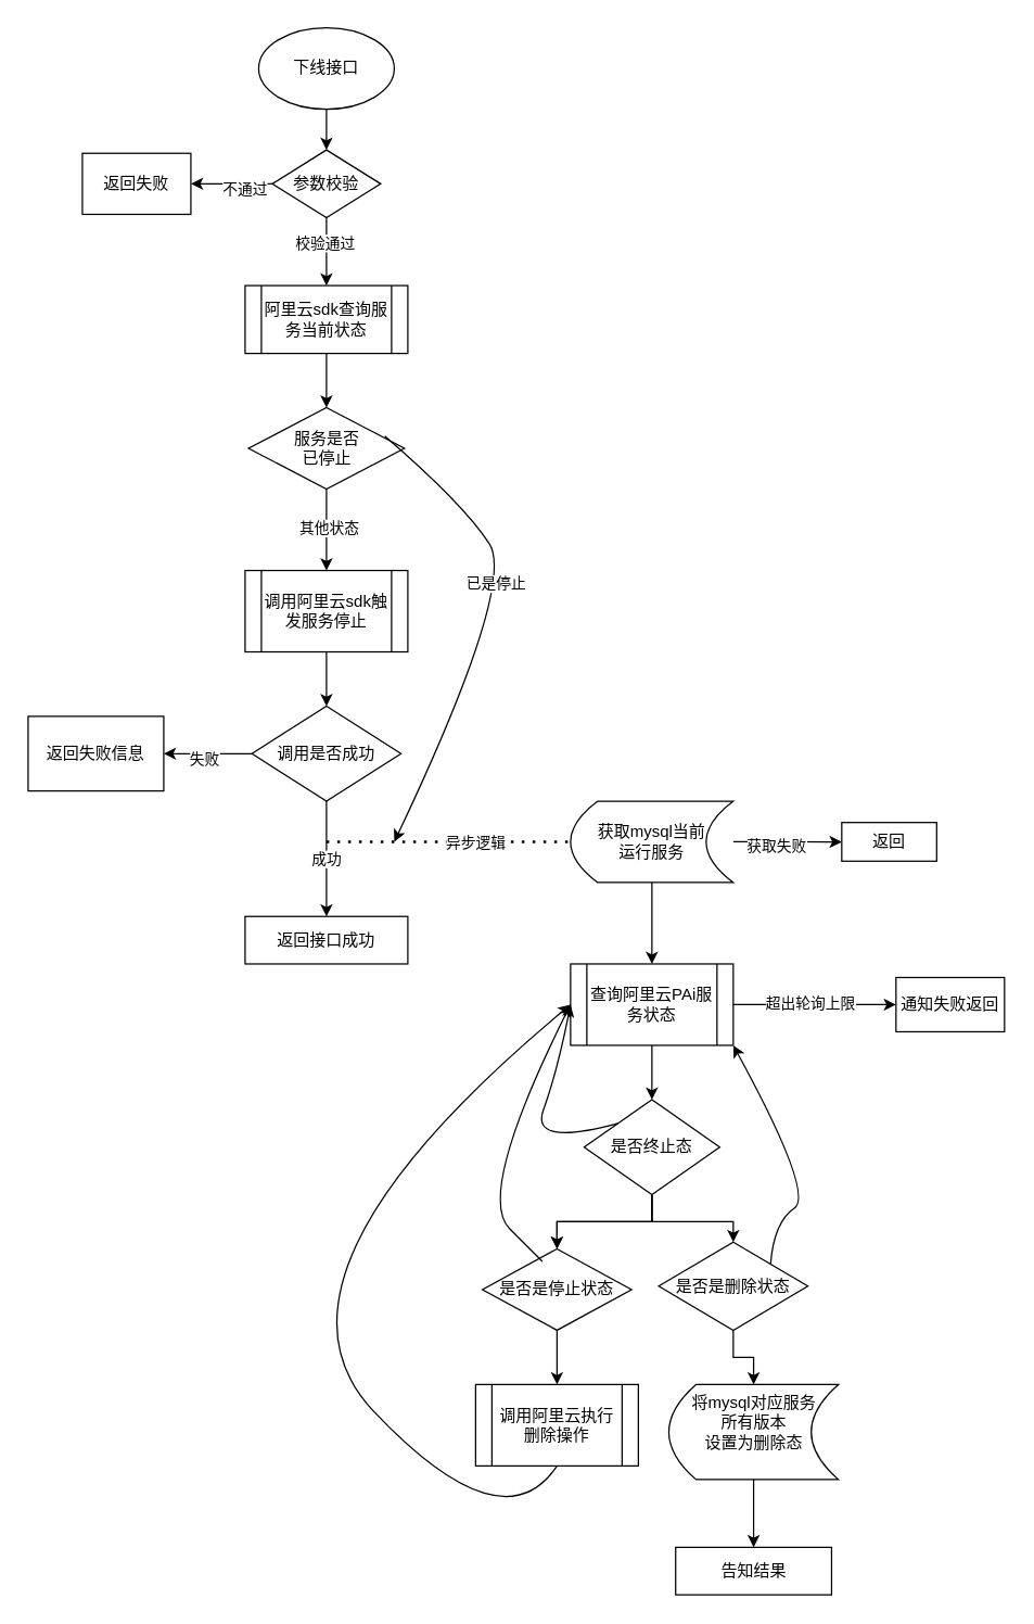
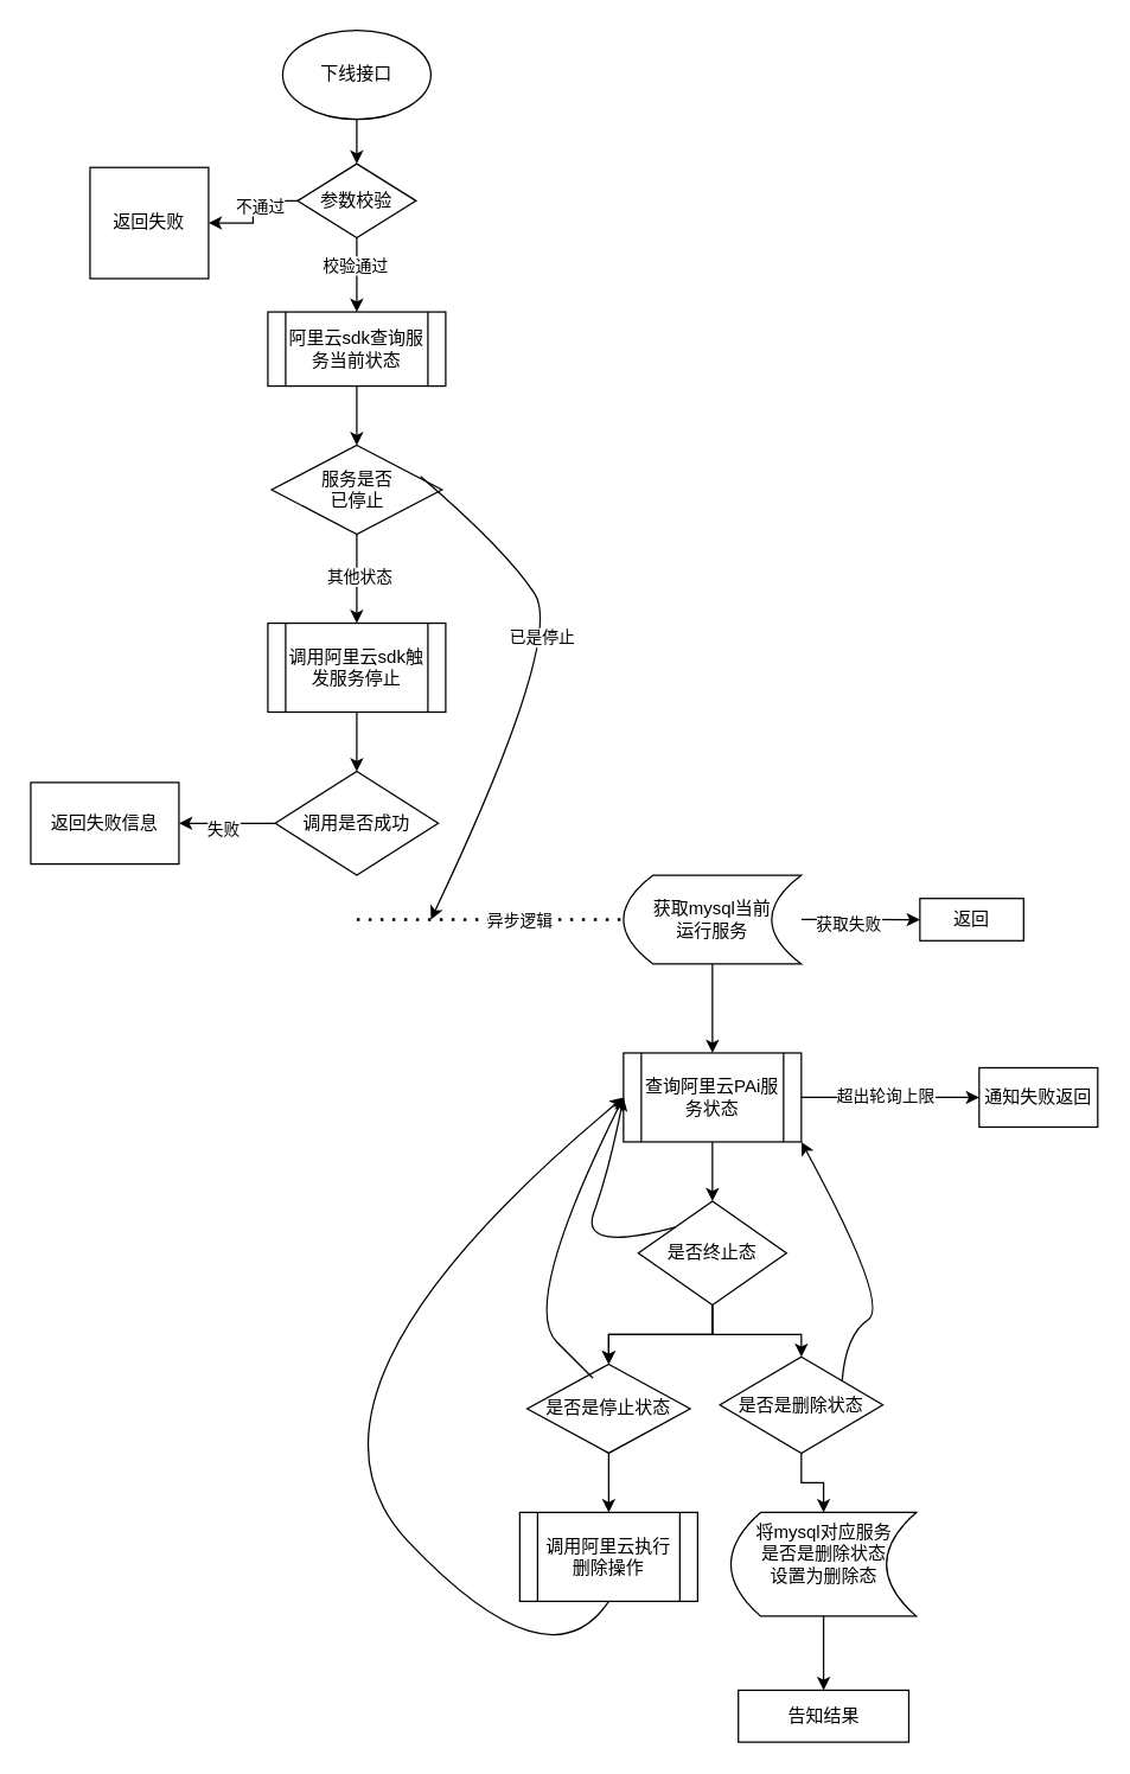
  <mxCell id="0" />
  <mxCell id="1" parent="0" />
  <mxCell id="2" value="" style="edgeStyle=orthogonalEdgeStyle;rounded=0;orthogonalLoop=1;jettySize=auto;html=1;" parent="1" source="3" target="8" edge="1"><mxGeometry relative="1" as="geometry" /></mxCell>
  <mxCell id="3" value="下线接口" style="ellipse;whiteSpace=wrap;html=1;" parent="1" vertex="1"><mxGeometry x="190" y="20" width="100" height="60" as="geometry" /></mxCell>
  <mxCell id="4" value="" style="edgeStyle=orthogonalEdgeStyle;rounded=0;orthogonalLoop=1;jettySize=auto;html=1;" parent="1" source="8" target="9" edge="1"><mxGeometry relative="1" as="geometry" /></mxCell>
  <mxCell id="5" value="不通过" style="edgeLabel;html=1;align=center;verticalAlign=middle;resizable=0;points=[];" parent="4" vertex="1" connectable="0"><mxGeometry x="-0.3" y="3" relative="1" as="geometry"><mxPoint as="offset" /></mxGeometry></mxCell>
  <mxCell id="6" value="" style="edgeStyle=orthogonalEdgeStyle;rounded=0;orthogonalLoop=1;jettySize=auto;html=1;" parent="1" source="8" target="11" edge="1"><mxGeometry relative="1" as="geometry"><mxPoint x="240" y="210" as="targetPoint" /></mxGeometry></mxCell>
  <mxCell id="7" value="校验通过" style="edgeLabel;html=1;align=center;verticalAlign=middle;resizable=0;points=[];" parent="6" vertex="1" connectable="0"><mxGeometry x="-0.286" y="-2" relative="1" as="geometry"><mxPoint as="offset" /></mxGeometry></mxCell>
  <mxCell id="8" value="参数校验" style="rhombus;whiteSpace=wrap;html=1;" parent="1" vertex="1"><mxGeometry x="200" y="110" width="80" height="50" as="geometry" /></mxCell>
- <mxCell id="9" value="返回失败" style="rounded=0;whiteSpace=wrap;html=1;" parent="1" vertex="1"><mxGeometry x="60" y="112.5" width="80" height="45" as="geometry" /></mxCell>
+ <mxCell id="9" value="返回失败" style="rounded=0;whiteSpace=wrap;html=1;" parent="1" vertex="1"><mxGeometry x="60" y="112.5" width="80" height="75" as="geometry" /></mxCell>
  <mxCell id="10" value="" style="edgeStyle=orthogonalEdgeStyle;rounded=0;orthogonalLoop=1;jettySize=auto;html=1;" parent="1" source="11" target="14" edge="1"><mxGeometry relative="1" as="geometry" /></mxCell>
  <mxCell id="11" value="阿里云sdk查询服务当前状态" style="shape=process;whiteSpace=wrap;html=1;backgroundOutline=1;" parent="1" vertex="1"><mxGeometry x="180" y="210" width="120" height="50" as="geometry" /></mxCell>
  <mxCell id="12" value="" style="edgeStyle=orthogonalEdgeStyle;rounded=0;orthogonalLoop=1;jettySize=auto;html=1;" parent="1" source="14" target="16" edge="1"><mxGeometry relative="1" as="geometry" /></mxCell>
  <mxCell id="13" value="其他状态" style="edgeLabel;html=1;align=center;verticalAlign=middle;resizable=0;points=[];" parent="12" vertex="1" connectable="0"><mxGeometry x="-0.075" y="1" relative="1" as="geometry"><mxPoint as="offset" /></mxGeometry></mxCell>
  <mxCell id="14" value="服务是否&lt;div&gt;已停止&lt;/div&gt;" style="rhombus;whiteSpace=wrap;html=1;" parent="1" vertex="1"><mxGeometry x="182.5" y="300" width="115" height="60" as="geometry" /></mxCell>
  <mxCell id="15" value="" style="edgeStyle=orthogonalEdgeStyle;rounded=0;orthogonalLoop=1;jettySize=auto;html=1;" parent="1" source="16" target="20" edge="1"><mxGeometry relative="1" as="geometry" /></mxCell>
  <mxCell id="16" value="调用阿里云sdk触发服务停止" style="shape=process;whiteSpace=wrap;html=1;backgroundOutline=1;" parent="1" vertex="1"><mxGeometry x="180" y="420" width="120" height="60" as="geometry" /></mxCell>
  <mxCell id="17" value="" style="edgeStyle=orthogonalEdgeStyle;rounded=0;orthogonalLoop=1;jettySize=auto;html=1;" parent="1" source="20" target="21" edge="1"><mxGeometry relative="1" as="geometry" /></mxCell>
  <mxCell id="18" value="失败" style="edgeLabel;html=1;align=center;verticalAlign=middle;resizable=0;points=[];" parent="17" vertex="1" connectable="0"><mxGeometry x="0.12" y="3" relative="1" as="geometry"><mxPoint as="offset" /></mxGeometry></mxCell>
- <mxCell id="19" value="成功" style="edgeStyle=orthogonalEdgeStyle;rounded=0;orthogonalLoop=1;jettySize=auto;html=1;" parent="1" source="20" target="22" edge="1"><mxGeometry relative="1" as="geometry" /></mxCell>
  <mxCell id="20" value="调用是否成功" style="rhombus;whiteSpace=wrap;html=1;" parent="1" vertex="1"><mxGeometry x="185" y="520" width="110" height="70" as="geometry" /></mxCell>
  <mxCell id="21" value="返回失败信息" style="whiteSpace=wrap;html=1;" parent="1" vertex="1"><mxGeometry x="20" y="527.5" width="100" height="55" as="geometry" /></mxCell>
- <mxCell id="22" value="返回接口成功" style="whiteSpace=wrap;html=1;" parent="1" vertex="1"><mxGeometry x="180" y="675" width="120" height="35" as="geometry" /></mxCell>
  <mxCell id="23" value="" style="endArrow=none;dashed=1;html=1;dashPattern=1 3;strokeWidth=2;rounded=0;" parent="1" edge="1"><mxGeometry width="50" height="50" relative="1" as="geometry"><mxPoint x="240" y="620" as="sourcePoint" /><mxPoint x="420" y="620" as="targetPoint" /></mxGeometry></mxCell>
  <mxCell id="24" value="异步逻辑" style="edgeLabel;html=1;align=center;verticalAlign=middle;resizable=0;points=[];" parent="23" vertex="1" connectable="0"><mxGeometry x="0.211" relative="1" as="geometry"><mxPoint as="offset" /></mxGeometry></mxCell>
  <mxCell id="25" value="" style="edgeStyle=orthogonalEdgeStyle;rounded=0;orthogonalLoop=1;jettySize=auto;html=1;" parent="1" source="28" target="29" edge="1"><mxGeometry relative="1" as="geometry" /></mxCell>
  <mxCell id="26" value="获取失败" style="edgeLabel;html=1;align=center;verticalAlign=middle;resizable=0;points=[];" parent="25" vertex="1" connectable="0"><mxGeometry x="-0.23" y="-1" relative="1" as="geometry"><mxPoint y="1" as="offset" /></mxGeometry></mxCell>
  <mxCell id="27" value="" style="edgeStyle=orthogonalEdgeStyle;rounded=0;orthogonalLoop=1;jettySize=auto;html=1;" parent="1" source="28" target="33" edge="1"><mxGeometry relative="1" as="geometry"><mxPoint x="480" y="700" as="targetPoint" /></mxGeometry></mxCell>
  <mxCell id="28" value="获取mysql当前&lt;div&gt;运行服务&lt;/div&gt;" style="shape=dataStorage;whiteSpace=wrap;html=1;fixedSize=1;" parent="1" vertex="1"><mxGeometry x="420" y="590" width="120" height="60" as="geometry" /></mxCell>
  <mxCell id="29" value="返回" style="whiteSpace=wrap;html=1;" parent="1" vertex="1"><mxGeometry x="620" y="605.75" width="70" height="28.5" as="geometry" /></mxCell>
  <mxCell id="30" value="" style="edgeStyle=orthogonalEdgeStyle;rounded=0;orthogonalLoop=1;jettySize=auto;html=1;" parent="1" source="33" target="37" edge="1"><mxGeometry relative="1" as="geometry" /></mxCell>
  <mxCell id="31" value="" style="edgeStyle=orthogonalEdgeStyle;rounded=0;orthogonalLoop=1;jettySize=auto;html=1;" parent="1" source="33" target="40" edge="1"><mxGeometry relative="1" as="geometry" /></mxCell>
  <mxCell id="32" value="超出轮询上限" style="edgeLabel;html=1;align=center;verticalAlign=middle;resizable=0;points=[];" parent="31" vertex="1" connectable="0"><mxGeometry x="-0.075" y="2" relative="1" as="geometry"><mxPoint as="offset" /></mxGeometry></mxCell>
  <mxCell id="33" value="查询阿里云PAi服务状态" style="shape=process;whiteSpace=wrap;html=1;backgroundOutline=1;" parent="1" vertex="1"><mxGeometry x="420" y="710" width="120" height="60" as="geometry" /></mxCell>
  <mxCell id="34" value="" style="edgeStyle=orthogonalEdgeStyle;rounded=0;orthogonalLoop=1;jettySize=auto;html=1;" parent="1" source="37" target="39" edge="1"><mxGeometry relative="1" as="geometry" /></mxCell>
  <mxCell id="35" value="" style="edgeStyle=orthogonalEdgeStyle;rounded=0;orthogonalLoop=1;jettySize=auto;html=1;" parent="1" source="37" target="39" edge="1"><mxGeometry relative="1" as="geometry" /></mxCell>
  <mxCell id="36" value="" style="edgeStyle=orthogonalEdgeStyle;rounded=0;orthogonalLoop=1;jettySize=auto;html=1;" parent="1" source="37" target="45" edge="1"><mxGeometry relative="1" as="geometry" /></mxCell>
  <mxCell id="37" value="是否终止态" style="rhombus;whiteSpace=wrap;html=1;" parent="1" vertex="1"><mxGeometry x="430" y="810" width="100" height="70" as="geometry" /></mxCell>
  <mxCell id="38" value="" style="edgeStyle=orthogonalEdgeStyle;rounded=0;orthogonalLoop=1;jettySize=auto;html=1;" parent="1" source="39" target="43" edge="1"><mxGeometry relative="1" as="geometry"><mxPoint x="410" y="1060" as="targetPoint" /></mxGeometry></mxCell>
  <mxCell id="39" value="是否是停止状态" style="rhombus;whiteSpace=wrap;html=1;" parent="1" vertex="1"><mxGeometry x="355" y="920" width="110" height="60" as="geometry" /></mxCell>
  <mxCell id="40" value="通知失败返回" style="whiteSpace=wrap;html=1;" parent="1" vertex="1"><mxGeometry x="660" y="720" width="80" height="40" as="geometry" /></mxCell>
  <mxCell id="41" value="" style="curved=1;endArrow=classic;html=1;rounded=0;exitX=0;exitY=0;exitDx=0;exitDy=0;entryX=0;entryY=0.5;entryDx=0;entryDy=0;" parent="1" source="37" target="33" edge="1"><mxGeometry width="50" height="50" relative="1" as="geometry"><mxPoint x="360" y="780" as="sourcePoint" /><mxPoint x="410" y="730" as="targetPoint" /><Array as="points"><mxPoint x="390" y="845" /><mxPoint x="410" y="790" /></Array></mxGeometry></mxCell>
  <mxCell id="42" value="" style="curved=1;endArrow=classic;html=1;rounded=0;exitX=0.4;exitY=0.15;exitDx=0;exitDy=0;exitPerimeter=0;entryX=0;entryY=0.5;entryDx=0;entryDy=0;" parent="1" source="39" target="33" edge="1"><mxGeometry width="50" height="50" relative="1" as="geometry"><mxPoint x="350" y="930" as="sourcePoint" /><mxPoint x="400" y="880" as="targetPoint" /><Array as="points"><mxPoint x="400" y="930" /><mxPoint x="350" y="880" /></Array></mxGeometry></mxCell>
  <mxCell id="43" value="调用阿里云执行删除操作" style="shape=process;whiteSpace=wrap;html=1;backgroundOutline=1;" parent="1" vertex="1"><mxGeometry x="350" y="1020" width="120" height="60" as="geometry" /></mxCell>
  <mxCell id="44" value="" style="edgeStyle=orthogonalEdgeStyle;rounded=0;orthogonalLoop=1;jettySize=auto;html=1;" parent="1" source="45" target="49" edge="1"><mxGeometry relative="1" as="geometry" /></mxCell>
  <mxCell id="45" value="是否是删除状态" style="rhombus;whiteSpace=wrap;html=1;" parent="1" vertex="1"><mxGeometry x="485" y="915" width="110" height="65" as="geometry" /></mxCell>
  <mxCell id="46" value="" style="curved=1;endArrow=classic;html=1;rounded=0;exitX=0.5;exitY=1;exitDx=0;exitDy=0;entryX=0;entryY=0.5;entryDx=0;entryDy=0;" parent="1" source="43" target="33" edge="1"><mxGeometry width="50" height="50" relative="1" as="geometry"><mxPoint x="320" y="1140" as="sourcePoint" /><mxPoint x="370" y="1090" as="targetPoint" /><Array as="points"><mxPoint x="370" y="1140" /><mxPoint x="180" y="940" /></Array></mxGeometry></mxCell>
  <mxCell id="47" value="" style="curved=1;endArrow=classic;html=1;rounded=0;exitX=1;exitY=0;exitDx=0;exitDy=0;entryX=1;entryY=1;entryDx=0;entryDy=0;" parent="1" source="45" target="33" edge="1"><mxGeometry width="50" height="50" relative="1" as="geometry"><mxPoint x="620" y="930" as="sourcePoint" /><mxPoint x="670" y="880" as="targetPoint" /><Array as="points"><mxPoint x="570" y="900" /><mxPoint x="600" y="880" /></Array></mxGeometry></mxCell>
  <mxCell id="48" value="" style="edgeStyle=orthogonalEdgeStyle;rounded=0;orthogonalLoop=1;jettySize=auto;html=1;" parent="1" source="49" target="50" edge="1"><mxGeometry relative="1" as="geometry" /></mxCell>
- <mxCell id="49" value="将mysql对应服务&lt;div&gt;所有版本&lt;/div&gt;&lt;div&gt;设置为删除态&lt;div&gt;&lt;br&gt;&lt;/div&gt;&lt;/div&gt;" style="shape=dataStorage;whiteSpace=wrap;html=1;fixedSize=1;" parent="1" vertex="1"><mxGeometry x="492.5" y="1020" width="125" height="70" as="geometry" /></mxCell>
+ <mxCell id="49" value="将mysql对应服务&lt;div&gt;是否是删除状态&lt;/div&gt;&lt;div&gt;设置为删除态&lt;div&gt;&lt;br&gt;&lt;/div&gt;&lt;/div&gt;" style="shape=dataStorage;whiteSpace=wrap;html=1;fixedSize=1;" parent="1" vertex="1"><mxGeometry x="492.5" y="1020" width="125" height="70" as="geometry" /></mxCell>
  <mxCell id="50" value="告知结果" style="whiteSpace=wrap;html=1;" parent="1" vertex="1"><mxGeometry x="497.5" y="1140" width="115" height="35" as="geometry" /></mxCell>
  <mxCell id="51" value="" style="curved=1;endArrow=classic;html=1;rounded=0;exitX=0.874;exitY=0.35;exitDx=0;exitDy=0;exitPerimeter=0;" edge="1" parent="1" source="14"><mxGeometry width="50" height="50" relative="1" as="geometry"><mxPoint x="340" y="310" as="sourcePoint" /><mxPoint x="290" y="620" as="targetPoint" /><Array as="points"><mxPoint x="340" y="370" /><mxPoint x="380" y="430" /></Array></mxGeometry></mxCell>
  <mxCell id="52" value="已是停止" style="edgeLabel;html=1;align=center;verticalAlign=middle;resizable=0;points=[];" vertex="1" connectable="0" parent="51"><mxGeometry x="-0.23" y="-13" relative="1" as="geometry"><mxPoint as="offset" /></mxGeometry></mxCell>
